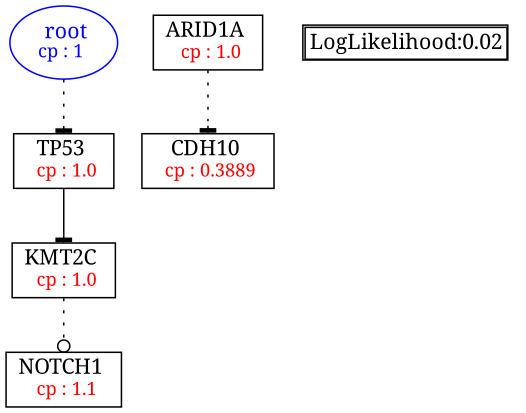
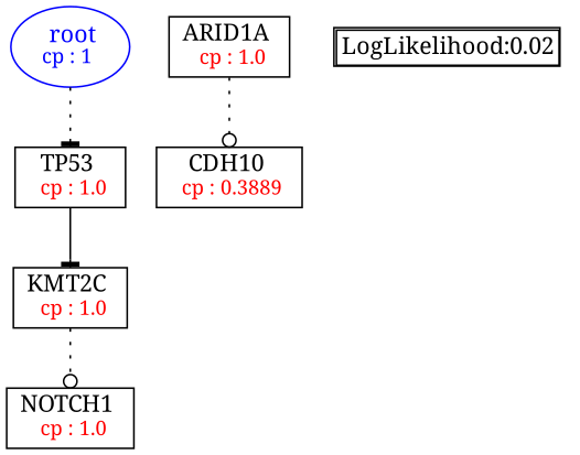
  digraph {
    fontname="Noto Serif"
    fontsize=10
    node [fontname="Noto Serif" shape=box]
    edge [arrowhead=tee fontname="Noto Serif" style=dotted]
    n1 [color=Blue label=<<font color='Blue'> root</font><br/><font color='Blue' POINT-SIZE='12'>cp : 1 </font>> shape=oval]
    n2 [label=<TP53 <br/> <font color='Red' POINT-SIZE='12'> cp : 1.0 </font>>]
    n3 [label=<KMT2C <br/> <font color='Red' POINT-SIZE='12'> cp : 1.0 </font>>]
-   n4 [label=<NOTCH1 <br/> <font color='Red' POINT-SIZE='12'> cp : 1.1 </font>>]
+   n4 [label=<NOTCH1 <br/> <font color='Red' POINT-SIZE='12'> cp : 1.0 </font>>]
    n5 [label=<ARID1A <br/> <font color='Red' POINT-SIZE='12'> cp : 1.0 </font>>]
    n6 [label=<CDH10 <br/> <font color='Red' POINT-SIZE='12'> cp : 0.3889 </font>>]
    n7 [label=<<TABLE BORDER="1" CELLBORDER="1" CELLSPACING="0" >     <TR><TD ALIGN="LEFT">LogLikelihood:0.02</TD></TR>     </TABLE>> shape=plaintext]
    n1 -> n2
    n2 -> n3 [style=solid]
    n3 -> n4 [arrowhead=odot]
-   n5 -> n6
+   n5 -> n6 [arrowhead=odot]
  }
